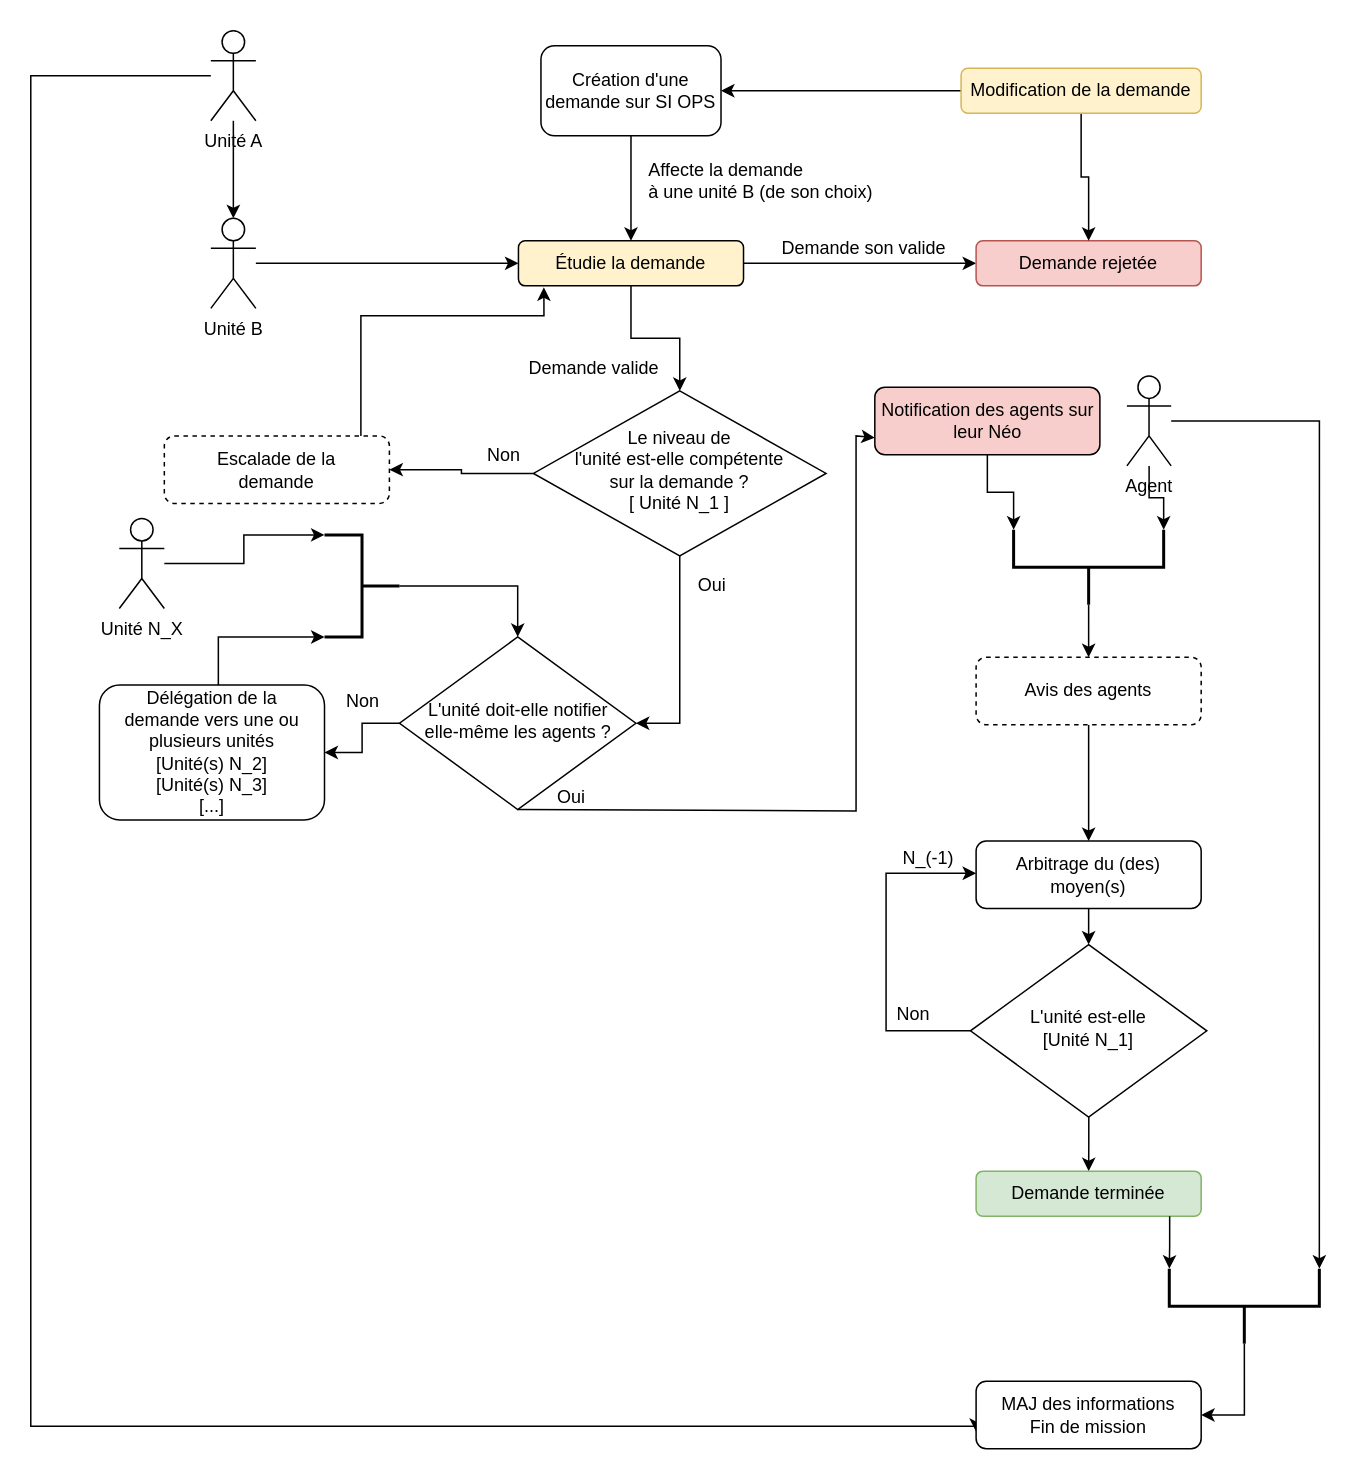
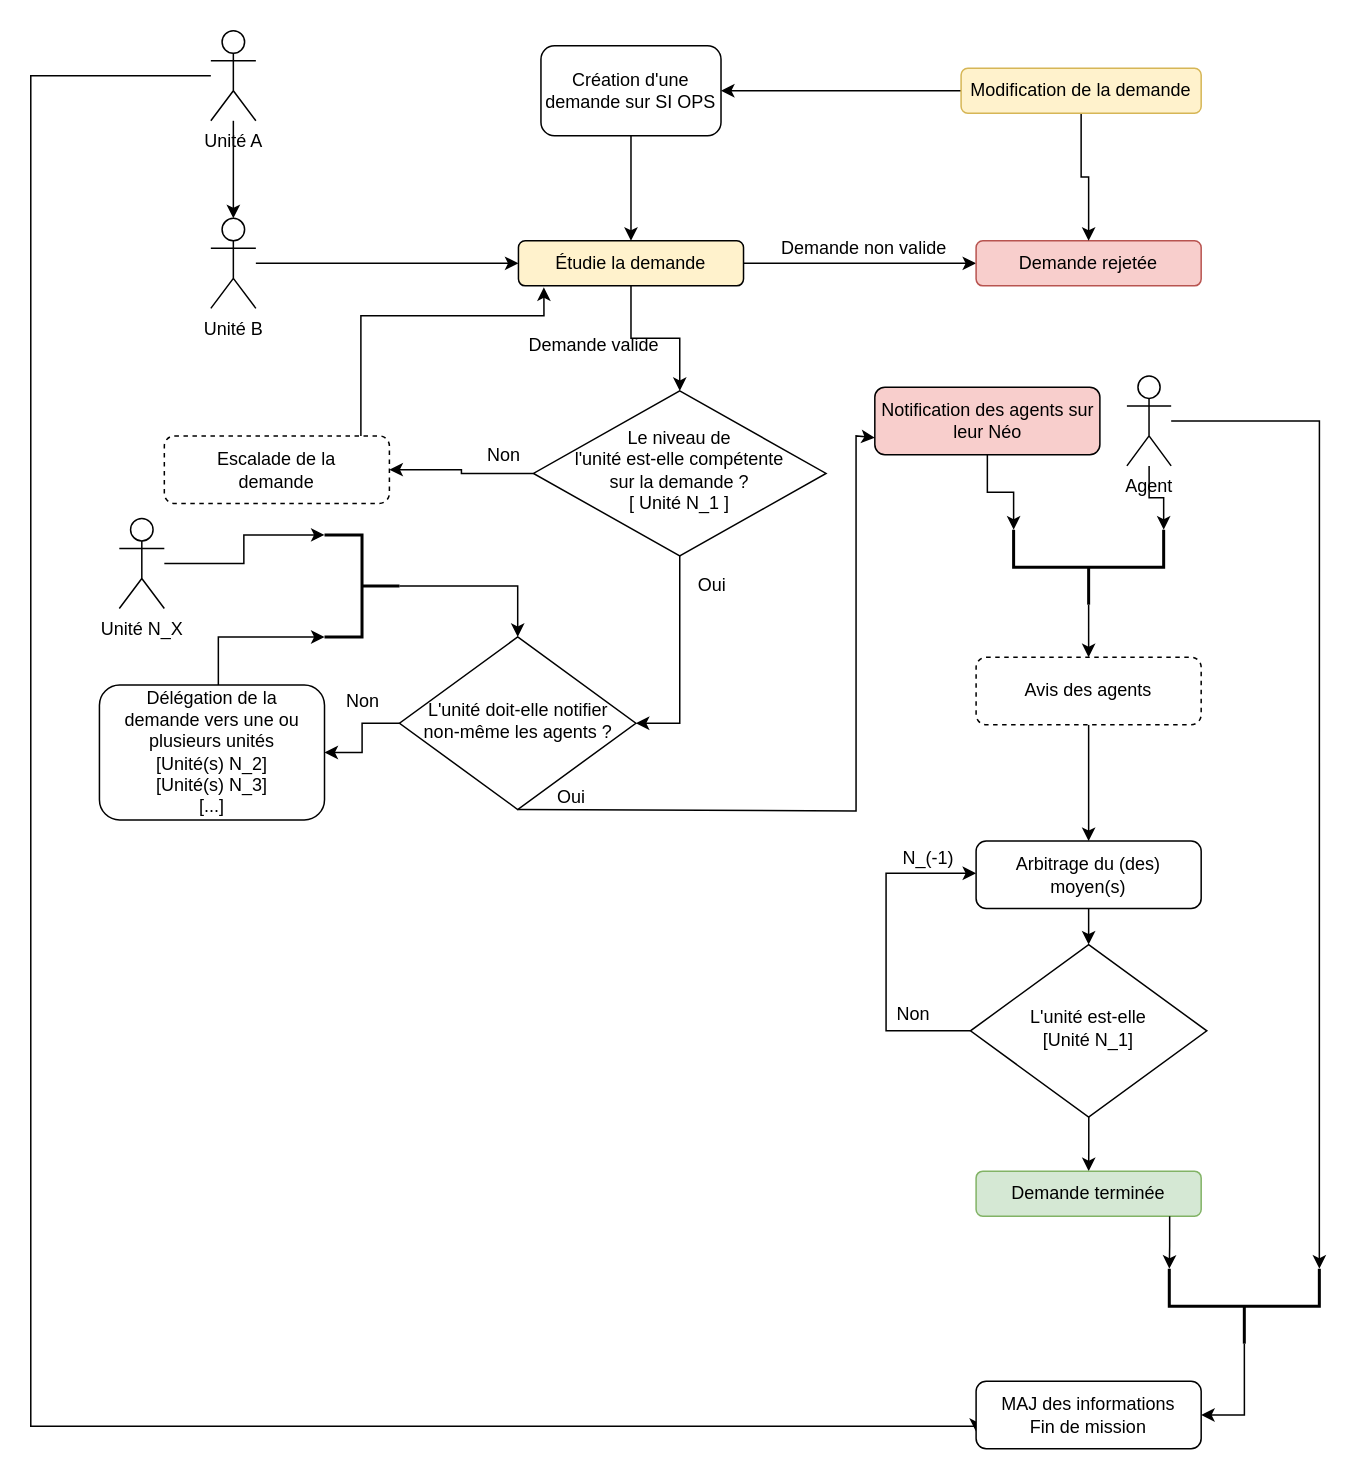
  <mxCell id="0" />
  <mxCell id="1" parent="0" />
  <mxCell id="2" style="edgeStyle=orthogonalEdgeStyle;rounded=0;orthogonalLoop=1;jettySize=auto;html=1;" edge="1" parent="1" source="4" target="12"><mxGeometry relative="1" as="geometry" /></mxCell>
  <mxCell id="3" style="edgeStyle=orthogonalEdgeStyle;rounded=0;orthogonalLoop=1;jettySize=auto;html=1;entryX=0;entryY=0.75;entryDx=0;entryDy=0;" edge="1" parent="1" source="4" target="46"><mxGeometry relative="1" as="geometry"><Array as="points"><mxPoint x="20" y="50" /><mxPoint x="20" y="950" /><mxPoint x="650" y="950" /></Array></mxGeometry></mxCell>
  <mxCell id="4" value="Unité A" style="shape=umlActor;verticalLabelPosition=bottom;verticalAlign=top;html=1;outlineConnect=0;" vertex="1" parent="1"><mxGeometry x="140" y="20" width="30" height="60" as="geometry" /></mxCell>
  <mxCell id="5" style="edgeStyle=orthogonalEdgeStyle;rounded=0;orthogonalLoop=1;jettySize=auto;html=1;entryX=0.5;entryY=0;entryDx=0;entryDy=0;" edge="1" parent="1" source="6" target="9"><mxGeometry relative="1" as="geometry" /></mxCell>
  <mxCell id="6" value="Création d'une demande sur SI OPS" style="rounded=1;whiteSpace=wrap;html=1;labelBackgroundColor=none;" vertex="1" parent="1"><mxGeometry x="360" y="30" width="120" height="60" as="geometry" /></mxCell>
  <mxCell id="7" style="edgeStyle=orthogonalEdgeStyle;rounded=0;orthogonalLoop=1;jettySize=auto;html=1;entryX=0;entryY=0.5;entryDx=0;entryDy=0;" edge="1" parent="1" source="9" target="13"><mxGeometry relative="1" as="geometry" /></mxCell>
  <mxCell id="8" style="edgeStyle=orthogonalEdgeStyle;rounded=0;orthogonalLoop=1;jettySize=auto;html=1;entryX=0.5;entryY=0;entryDx=0;entryDy=0;" edge="1" parent="1" source="9" target="17"><mxGeometry relative="1" as="geometry" /></mxCell>
  <mxCell id="9" value="Étudie la demande" style="rounded=1;whiteSpace=wrap;html=1;labelBackgroundColor=none;fillColor=#fff2cc;" vertex="1" parent="1"><mxGeometry x="345" y="160" width="150" height="30" as="geometry" /></mxCell>
- <mxCell id="10" value="Affecte la demande&lt;br&gt;à une unité B (de son choix)" style="text;html=1;align=left;verticalAlign=middle;resizable=0;points=[];autosize=1;strokeColor=none;fillColor=none;" vertex="1" parent="1"><mxGeometry x="430" y="100" width="170" height="40" as="geometry" /></mxCell>
  <mxCell id="11" style="edgeStyle=orthogonalEdgeStyle;rounded=0;orthogonalLoop=1;jettySize=auto;html=1;entryX=0;entryY=0.5;entryDx=0;entryDy=0;" edge="1" parent="1" source="12" target="9"><mxGeometry relative="1" as="geometry" /></mxCell>
  <mxCell id="12" value="Unité B" style="shape=umlActor;verticalLabelPosition=bottom;verticalAlign=top;html=1;outlineConnect=0;" vertex="1" parent="1"><mxGeometry x="140" y="145" width="30" height="60" as="geometry" /></mxCell>
  <mxCell id="13" value="Demande rejetée" style="rounded=1;whiteSpace=wrap;html=1;labelBackgroundColor=none;fillColor=#f8cecc;strokeColor=#b85450;" vertex="1" parent="1"><mxGeometry x="650" y="160" width="150" height="30" as="geometry" /></mxCell>
- <mxCell id="14" value="Demande son valide" style="text;html=1;align=center;verticalAlign=middle;resizable=0;points=[];autosize=1;strokeColor=none;fillColor=none;" vertex="1" parent="1"><mxGeometry x="510" y="150" width="130" height="30" as="geometry" /></mxCell>
+ <mxCell id="14" value="Demande non valide" style="text;html=1;align=center;verticalAlign=middle;resizable=0;points=[];autosize=1;strokeColor=none;fillColor=none;" vertex="1" parent="1"><mxGeometry x="510" y="150" width="130" height="30" as="geometry" /></mxCell>
  <mxCell id="15" style="edgeStyle=orthogonalEdgeStyle;rounded=0;orthogonalLoop=1;jettySize=auto;html=1;entryX=1;entryY=0.5;entryDx=0;entryDy=0;" edge="1" parent="1" source="17" target="18"><mxGeometry relative="1" as="geometry" /></mxCell>
  <mxCell id="16" style="edgeStyle=orthogonalEdgeStyle;rounded=0;orthogonalLoop=1;jettySize=auto;html=1;entryX=1;entryY=0.5;entryDx=0;entryDy=0;" edge="1" parent="1" source="17" target="22"><mxGeometry relative="1" as="geometry" /></mxCell>
  <mxCell id="17" value="Le niveau de&lt;br&gt; l'unité est-elle compétente &lt;br&gt;sur la demande ?&lt;br&gt;[ Unité N_1 ]" style="rhombus;whiteSpace=wrap;html=1;shadow=0;fontFamily=Helvetica;fontSize=12;align=center;strokeWidth=1;spacing=6;spacingTop=-4;" vertex="1" parent="1"><mxGeometry x="355" y="260" width="195" height="110" as="geometry" /></mxCell>
  <mxCell id="18" value="Escalade de la&lt;br&gt;demande" style="rounded=1;whiteSpace=wrap;html=1;labelBackgroundColor=none;dashed=1;" vertex="1" parent="1"><mxGeometry x="109" y="290" width="150" height="45" as="geometry" /></mxCell>
  <mxCell id="19" value="Non" style="text;html=1;align=center;verticalAlign=middle;resizable=0;points=[];autosize=1;strokeColor=none;fillColor=none;" vertex="1" parent="1"><mxGeometry x="310" y="287.5" width="50" height="30" as="geometry" /></mxCell>
  <mxCell id="20" style="edgeStyle=orthogonalEdgeStyle;rounded=0;orthogonalLoop=1;jettySize=auto;html=1;entryX=0.113;entryY=1.033;entryDx=0;entryDy=0;entryPerimeter=0;" edge="1" parent="1" source="18" target="9"><mxGeometry relative="1" as="geometry"><Array as="points"><mxPoint x="240" y="210" /><mxPoint x="362" y="210" /></Array></mxGeometry></mxCell>
  <mxCell id="21" style="edgeStyle=orthogonalEdgeStyle;rounded=0;orthogonalLoop=1;jettySize=auto;html=1;entryX=1;entryY=0.5;entryDx=0;entryDy=0;" edge="1" parent="1" source="22" target="24"><mxGeometry relative="1" as="geometry" /></mxCell>
- <mxCell id="22" value="L'unité doit-elle notifier&lt;br&gt;elle-même les agents ?" style="rhombus;whiteSpace=wrap;html=1;shadow=0;fontFamily=Helvetica;fontSize=12;align=center;strokeWidth=1;spacing=6;spacingTop=-4;" vertex="1" parent="1"><mxGeometry x="265.75" y="424" width="157.5" height="115" as="geometry" /></mxCell>
+ <mxCell id="22" value="L'unité doit-elle notifier&lt;br&gt;non-même les agents ?" style="rhombus;whiteSpace=wrap;html=1;shadow=0;fontFamily=Helvetica;fontSize=12;align=center;strokeWidth=1;spacing=6;spacingTop=-4;" vertex="1" parent="1"><mxGeometry x="265.75" y="424" width="157.5" height="115" as="geometry" /></mxCell>
  <mxCell id="23" value="&lt;div align=&quot;left&quot;&gt;Oui&lt;/div&gt;" style="text;html=1;align=left;verticalAlign=middle;resizable=0;points=[];autosize=1;strokeColor=none;fillColor=none;" vertex="1" parent="1"><mxGeometry x="462.5" y="375" width="40" height="30" as="geometry" /></mxCell>
  <mxCell id="24" value="Délégation de la&lt;br&gt;demande vers une ou plusieurs unités&lt;br&gt;&lt;div&gt;[Unité(s) N_2]&lt;br&gt;[Unité(s) N_3]&lt;br&gt;[...]&lt;br&gt;&lt;/div&gt;" style="rounded=1;whiteSpace=wrap;html=1;labelBackgroundColor=none;" vertex="1" parent="1"><mxGeometry x="65.75" y="456" width="150" height="90" as="geometry" /></mxCell>
  <mxCell id="25" value="Non" style="text;html=1;align=center;verticalAlign=middle;resizable=0;points=[];autosize=1;strokeColor=none;fillColor=none;" vertex="1" parent="1"><mxGeometry x="215.75" y="452" width="50" height="30" as="geometry" /></mxCell>
  <mxCell id="26" value="Notification des agents sur leur Néo" style="rounded=1;whiteSpace=wrap;html=1;labelBackgroundColor=none;fillColor=#f8cecc;" vertex="1" parent="1"><mxGeometry x="582.5" y="257.5" width="150" height="45" as="geometry" /></mxCell>
  <mxCell id="27" style="edgeStyle=orthogonalEdgeStyle;rounded=0;orthogonalLoop=1;jettySize=auto;html=1;entryX=0.5;entryY=0;entryDx=0;entryDy=0;" edge="1" parent="1" source="28" target="39"><mxGeometry relative="1" as="geometry" /></mxCell>
  <mxCell id="28" value="Avis des agents" style="rounded=1;whiteSpace=wrap;html=1;labelBackgroundColor=none;dashed=1;" vertex="1" parent="1"><mxGeometry x="650" y="437.5" width="150" height="45" as="geometry" /></mxCell>
  <mxCell id="29" style="edgeStyle=orthogonalEdgeStyle;rounded=0;orthogonalLoop=1;jettySize=auto;html=1;entryX=0.5;entryY=0;entryDx=0;entryDy=0;" edge="1" parent="1" source="30" target="28"><mxGeometry relative="1" as="geometry" /></mxCell>
  <mxCell id="30" value="" style="strokeWidth=2;html=1;shape=mxgraph.flowchart.annotation_2;align=left;labelPosition=right;pointerEvents=1;rotation=-90;" vertex="1" parent="1"><mxGeometry x="700" y="327.5" width="50" height="100" as="geometry" /></mxCell>
  <mxCell id="31" style="edgeStyle=orthogonalEdgeStyle;rounded=0;orthogonalLoop=1;jettySize=auto;html=1;entryX=1;entryY=0;entryDx=0;entryDy=0;entryPerimeter=0;" edge="1" parent="1" source="26" target="30"><mxGeometry relative="1" as="geometry" /></mxCell>
  <mxCell id="32" value="Agent" style="shape=umlActor;verticalLabelPosition=bottom;verticalAlign=top;html=1;outlineConnect=0;" vertex="1" parent="1"><mxGeometry x="750.5" y="250" width="29.5" height="60" as="geometry" /></mxCell>
  <mxCell id="33" style="edgeStyle=orthogonalEdgeStyle;rounded=0;orthogonalLoop=1;jettySize=auto;html=1;entryX=1;entryY=1;entryDx=0;entryDy=0;entryPerimeter=0;" edge="1" parent="1" source="32" target="30"><mxGeometry relative="1" as="geometry" /></mxCell>
  <mxCell id="34" value="" style="endArrow=classic;html=1;rounded=0;entryX=0;entryY=0.75;entryDx=0;entryDy=0;exitX=0.5;exitY=1;exitDx=0;exitDy=0;" edge="1" parent="1" source="22" target="26"><mxGeometry relative="1" as="geometry"><mxPoint x="450" y="490" as="sourcePoint" /><mxPoint x="550" y="490" as="targetPoint" /><Array as="points"><mxPoint x="570" y="540" /><mxPoint x="570" y="390" /><mxPoint x="570" y="290" /></Array></mxGeometry></mxCell>
  <mxCell id="35" style="edgeStyle=orthogonalEdgeStyle;rounded=0;orthogonalLoop=1;jettySize=auto;html=1;entryX=0;entryY=0.5;entryDx=0;entryDy=0;exitX=0;exitY=0.5;exitDx=0;exitDy=0;" edge="1" parent="1" source="37"><mxGeometry relative="1" as="geometry"><mxPoint x="650" y="581.5" as="targetPoint" /><Array as="points"><mxPoint x="590" y="687" /><mxPoint x="590" y="582" /></Array></mxGeometry></mxCell>
  <mxCell id="36" style="edgeStyle=orthogonalEdgeStyle;rounded=0;orthogonalLoop=1;jettySize=auto;html=1;entryX=0.5;entryY=0;entryDx=0;entryDy=0;" edge="1" parent="1" source="37" target="41"><mxGeometry relative="1" as="geometry" /></mxCell>
  <mxCell id="37" value="L'unité est-elle&lt;br&gt;[Unité N_1]" style="rhombus;whiteSpace=wrap;html=1;shadow=0;fontFamily=Helvetica;fontSize=12;align=center;strokeWidth=1;spacing=6;spacingTop=-4;" vertex="1" parent="1"><mxGeometry x="646.25" y="629" width="157.5" height="115" as="geometry" /></mxCell>
  <mxCell id="38" style="edgeStyle=orthogonalEdgeStyle;rounded=0;orthogonalLoop=1;jettySize=auto;html=1;entryX=0.5;entryY=0;entryDx=0;entryDy=0;" edge="1" parent="1" target="37"><mxGeometry relative="1" as="geometry"><mxPoint x="725" y="604" as="sourcePoint" /></mxGeometry></mxCell>
  <mxCell id="39" value="Arbitrage du (des) &lt;br&gt;moyen(s)" style="rounded=1;whiteSpace=wrap;html=1;labelBackgroundColor=none;" vertex="1" parent="1"><mxGeometry x="650" y="560" width="150" height="45" as="geometry" /></mxCell>
  <mxCell id="40" value="Non" style="text;html=1;align=center;verticalAlign=middle;resizable=0;points=[];autosize=1;strokeColor=none;fillColor=none;" vertex="1" parent="1"><mxGeometry x="583" y="661" width="50" height="30" as="geometry" /></mxCell>
  <mxCell id="41" value="Demande terminée" style="rounded=1;whiteSpace=wrap;html=1;labelBackgroundColor=none;fillColor=#d5e8d4;strokeColor=#82b366;" vertex="1" parent="1"><mxGeometry x="650" y="780" width="150" height="30" as="geometry" /></mxCell>
  <mxCell id="42" style="edgeStyle=orthogonalEdgeStyle;rounded=0;orthogonalLoop=1;jettySize=auto;html=1;entryX=1;entryY=0.5;entryDx=0;entryDy=0;" edge="1" parent="1" source="43" target="46"><mxGeometry relative="1" as="geometry" /></mxCell>
  <mxCell id="43" value="" style="strokeWidth=2;html=1;shape=mxgraph.flowchart.annotation_2;align=left;labelPosition=right;pointerEvents=1;rotation=-90;" vertex="1" parent="1"><mxGeometry x="803.75" y="820" width="50" height="100" as="geometry" /></mxCell>
  <mxCell id="44" style="edgeStyle=orthogonalEdgeStyle;rounded=0;orthogonalLoop=1;jettySize=auto;html=1;entryX=1;entryY=0;entryDx=0;entryDy=0;entryPerimeter=0;" edge="1" parent="1" source="41" target="43"><mxGeometry relative="1" as="geometry"><Array as="points"><mxPoint x="779" y="830" /><mxPoint x="779" y="830" /></Array></mxGeometry></mxCell>
  <mxCell id="45" style="edgeStyle=orthogonalEdgeStyle;rounded=0;orthogonalLoop=1;jettySize=auto;html=1;entryX=1;entryY=1;entryDx=0;entryDy=0;entryPerimeter=0;" edge="1" parent="1" source="32" target="43"><mxGeometry relative="1" as="geometry"><Array as="points"><mxPoint x="879" y="280" /></Array></mxGeometry></mxCell>
  <mxCell id="46" value="MAJ des informations&lt;br&gt;Fin de mission" style="rounded=1;whiteSpace=wrap;html=1;labelBackgroundColor=none;" vertex="1" parent="1"><mxGeometry x="650" y="920" width="150" height="45" as="geometry" /></mxCell>
- <mxCell id="47" value="Demande valide" style="text;html=1;align=center;verticalAlign=middle;resizable=0;points=[];autosize=1;strokeColor=none;fillColor=none;" vertex="1" parent="1"><mxGeometry x="340" y="230" width="110" height="30" as="geometry" /></mxCell>
+ <mxCell id="47" value="Demande valide" style="text;html=1;align=center;verticalAlign=middle;resizable=0;points=[];autosize=1;strokeColor=none;fillColor=none;" vertex="1" parent="1"><mxGeometry x="340" y="215" width="110" height="30" as="geometry" /></mxCell>
  <mxCell id="48" style="edgeStyle=orthogonalEdgeStyle;rounded=0;orthogonalLoop=1;jettySize=auto;html=1;entryX=0.5;entryY=0;entryDx=0;entryDy=0;" edge="1" parent="1" source="50" target="13"><mxGeometry relative="1" as="geometry" /></mxCell>
  <mxCell id="49" style="edgeStyle=orthogonalEdgeStyle;rounded=0;orthogonalLoop=1;jettySize=auto;html=1;entryX=1;entryY=0.5;entryDx=0;entryDy=0;" edge="1" parent="1" source="50" target="6"><mxGeometry relative="1" as="geometry" /></mxCell>
  <mxCell id="50" value="Modification de la demande" style="rounded=1;whiteSpace=wrap;html=1;labelBackgroundColor=none;fillColor=#fff2cc;strokeColor=#d6b656;" vertex="1" parent="1"><mxGeometry x="640" y="45" width="160" height="30" as="geometry" /></mxCell>
  <mxCell id="51" value="N_(-1)" style="text;html=1;align=center;verticalAlign=middle;resizable=0;points=[];autosize=1;strokeColor=none;fillColor=none;" vertex="1" parent="1"><mxGeometry x="588" y="557" width="60" height="30" as="geometry" /></mxCell>
  <mxCell id="52" value="Oui" style="text;html=1;align=center;verticalAlign=middle;resizable=0;points=[];autosize=1;strokeColor=none;fillColor=none;" vertex="1" parent="1"><mxGeometry x="360" y="516" width="40" height="30" as="geometry" /></mxCell>
  <mxCell id="53" value="Unité N_X" style="shape=umlActor;verticalLabelPosition=bottom;verticalAlign=top;html=1;outlineConnect=0;" vertex="1" parent="1"><mxGeometry x="79" y="345" width="30" height="60" as="geometry" /></mxCell>
  <mxCell id="54" style="edgeStyle=orthogonalEdgeStyle;rounded=0;orthogonalLoop=1;jettySize=auto;html=1;entryX=0.5;entryY=0;entryDx=0;entryDy=0;" edge="1" parent="1" source="55" target="22"><mxGeometry relative="1" as="geometry"><Array as="points"><mxPoint x="345" y="390" /></Array></mxGeometry></mxCell>
  <mxCell id="55" value="" style="strokeWidth=2;html=1;shape=mxgraph.flowchart.annotation_2;align=left;labelPosition=right;pointerEvents=1;rotation=-180;" vertex="1" parent="1"><mxGeometry x="215.75" y="356" width="50" height="68" as="geometry" /></mxCell>
  <mxCell id="56" style="edgeStyle=orthogonalEdgeStyle;rounded=0;orthogonalLoop=1;jettySize=auto;html=1;entryX=1;entryY=1;entryDx=0;entryDy=0;entryPerimeter=0;" edge="1" parent="1" source="53" target="55"><mxGeometry relative="1" as="geometry"><Array as="points"><mxPoint x="162" y="375" /><mxPoint x="162" y="356" /></Array></mxGeometry></mxCell>
  <mxCell id="57" style="edgeStyle=orthogonalEdgeStyle;rounded=0;orthogonalLoop=1;jettySize=auto;html=1;entryX=1;entryY=0;entryDx=0;entryDy=0;entryPerimeter=0;" edge="1" parent="1" source="24" target="55"><mxGeometry relative="1" as="geometry"><Array as="points"><mxPoint x="145" y="424" /></Array></mxGeometry></mxCell>
